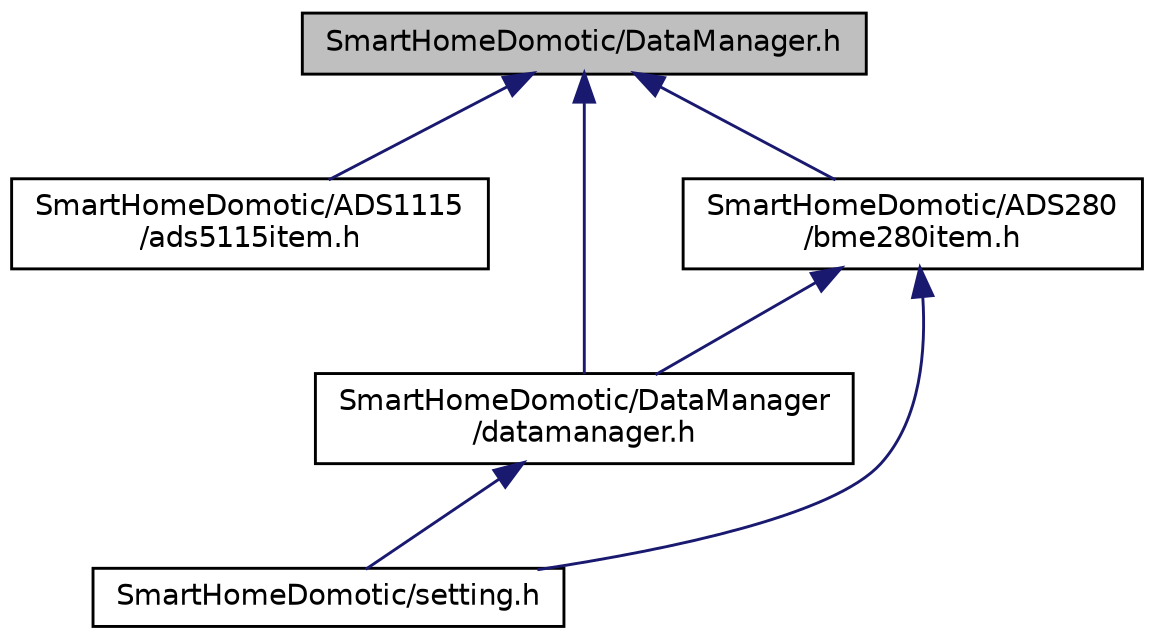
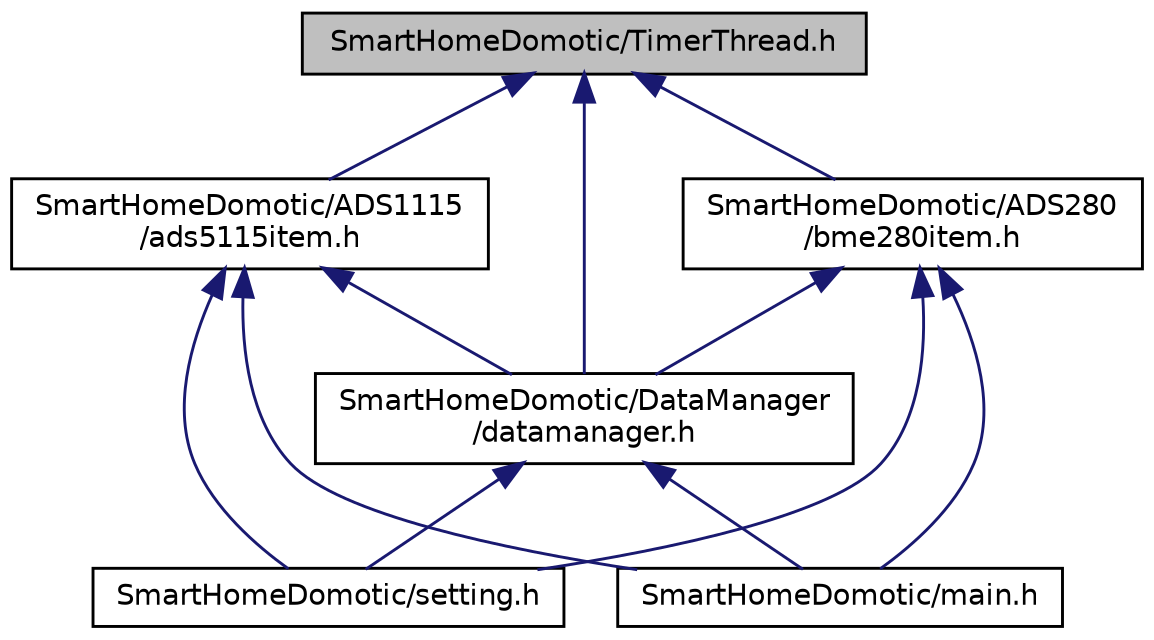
  digraph {
    node [color=black fillcolor=white fontname=Helvetica fontsize=10 shape=record style=filled]
    edge [color=midnightblue dir=back fontname=Helvetica fontsize=10 labelfontname=Helvetica labelfontsize=10 style=solid]
-   n1 [fillcolor=grey75 fontcolor=black height=0.2 label="SmartHomeDomotic/DataManager.h" width=0.4]
+   n1 [fillcolor=grey75 fontcolor=black height=0.2 label="SmartHomeDomotic/TimerThread.h" width=0.4]
    n2 [height=0.2 label="SmartHomeDomotic/ADS1115\l/ads5115item.h" width=0.4]
    n3 [height=0.2 label="SmartHomeDomotic/ADS280\l/bme280item.h" width=0.4]
    n4 [height=0.2 label="SmartHomeDomotic/DataManager\l/datamanager.h" width=0.4]
+   n5 [height=0.2 label="SmartHomeDomotic/main.h" width=0.4]
    n6 [height=0.2 label="SmartHomeDomotic/setting.h" width=0.4]
    n1 -> n2
    n1 -> n3
    n1 -> n4
+   n2 -> n4
+   n2 -> n5
+   n2 -> n6
    n3 -> n4
+   n3 -> n5
    n3 -> n6
+   n4 -> n5
    n4 -> n6
  }
